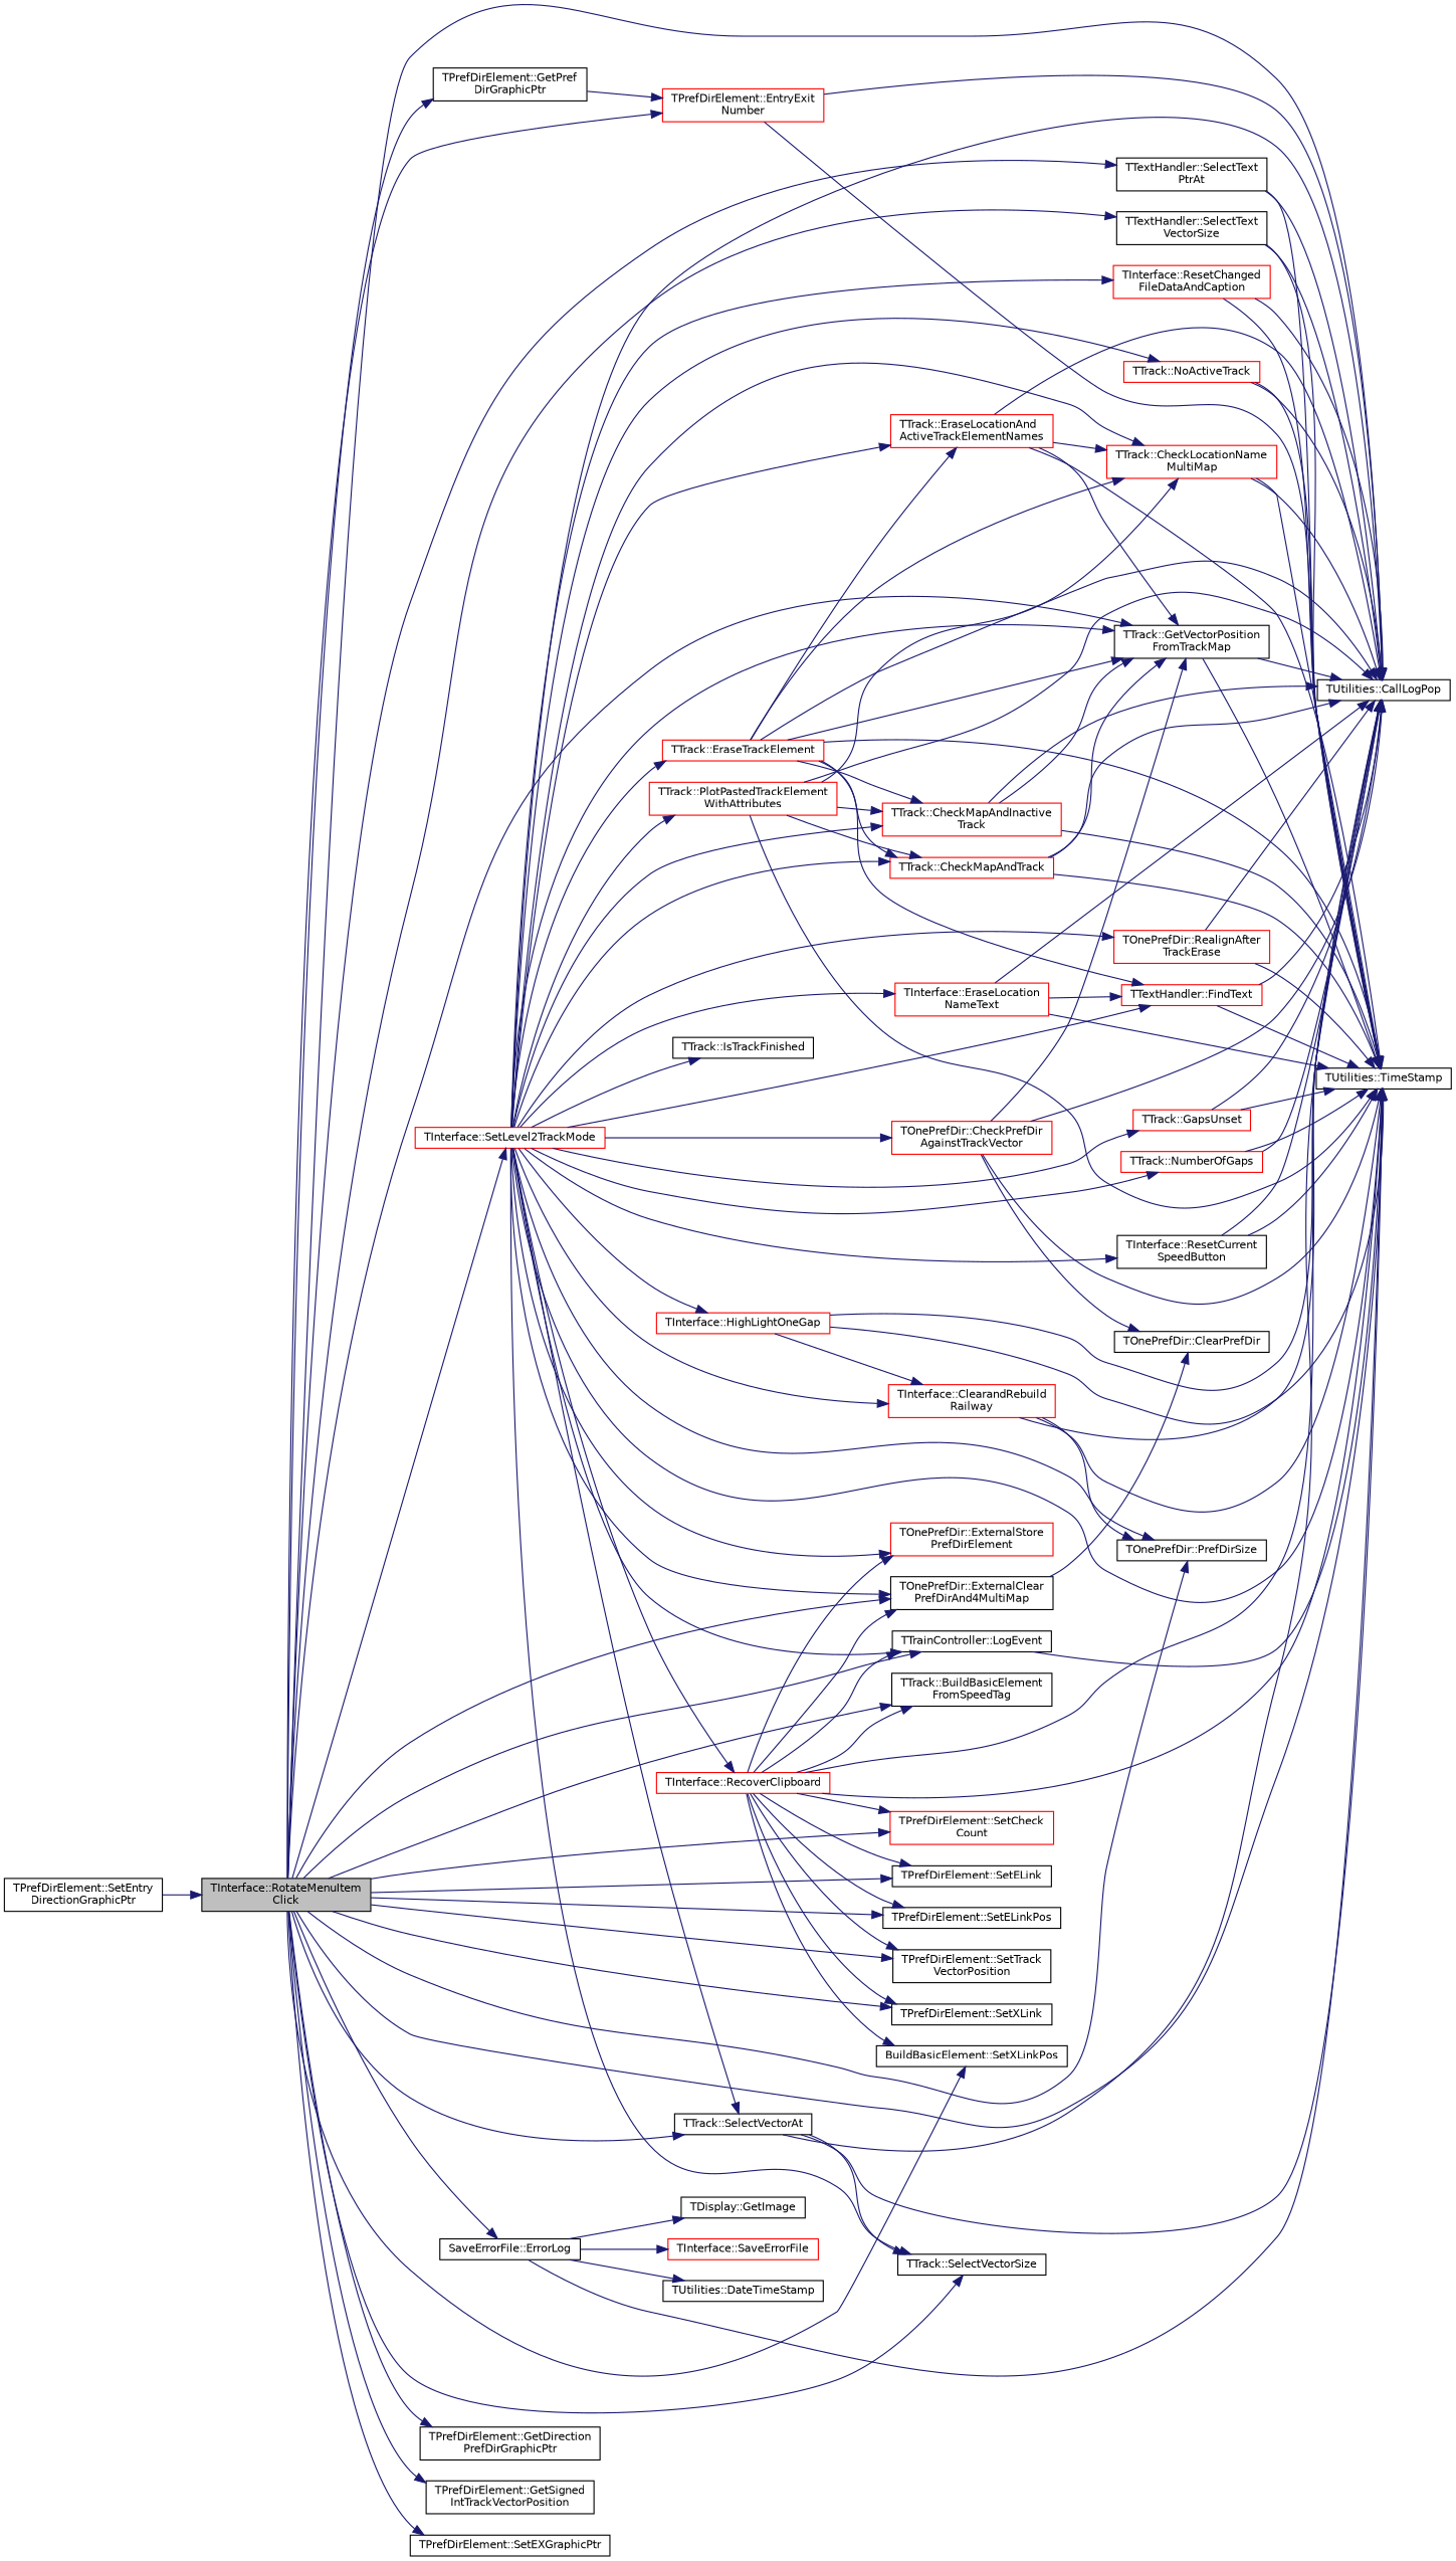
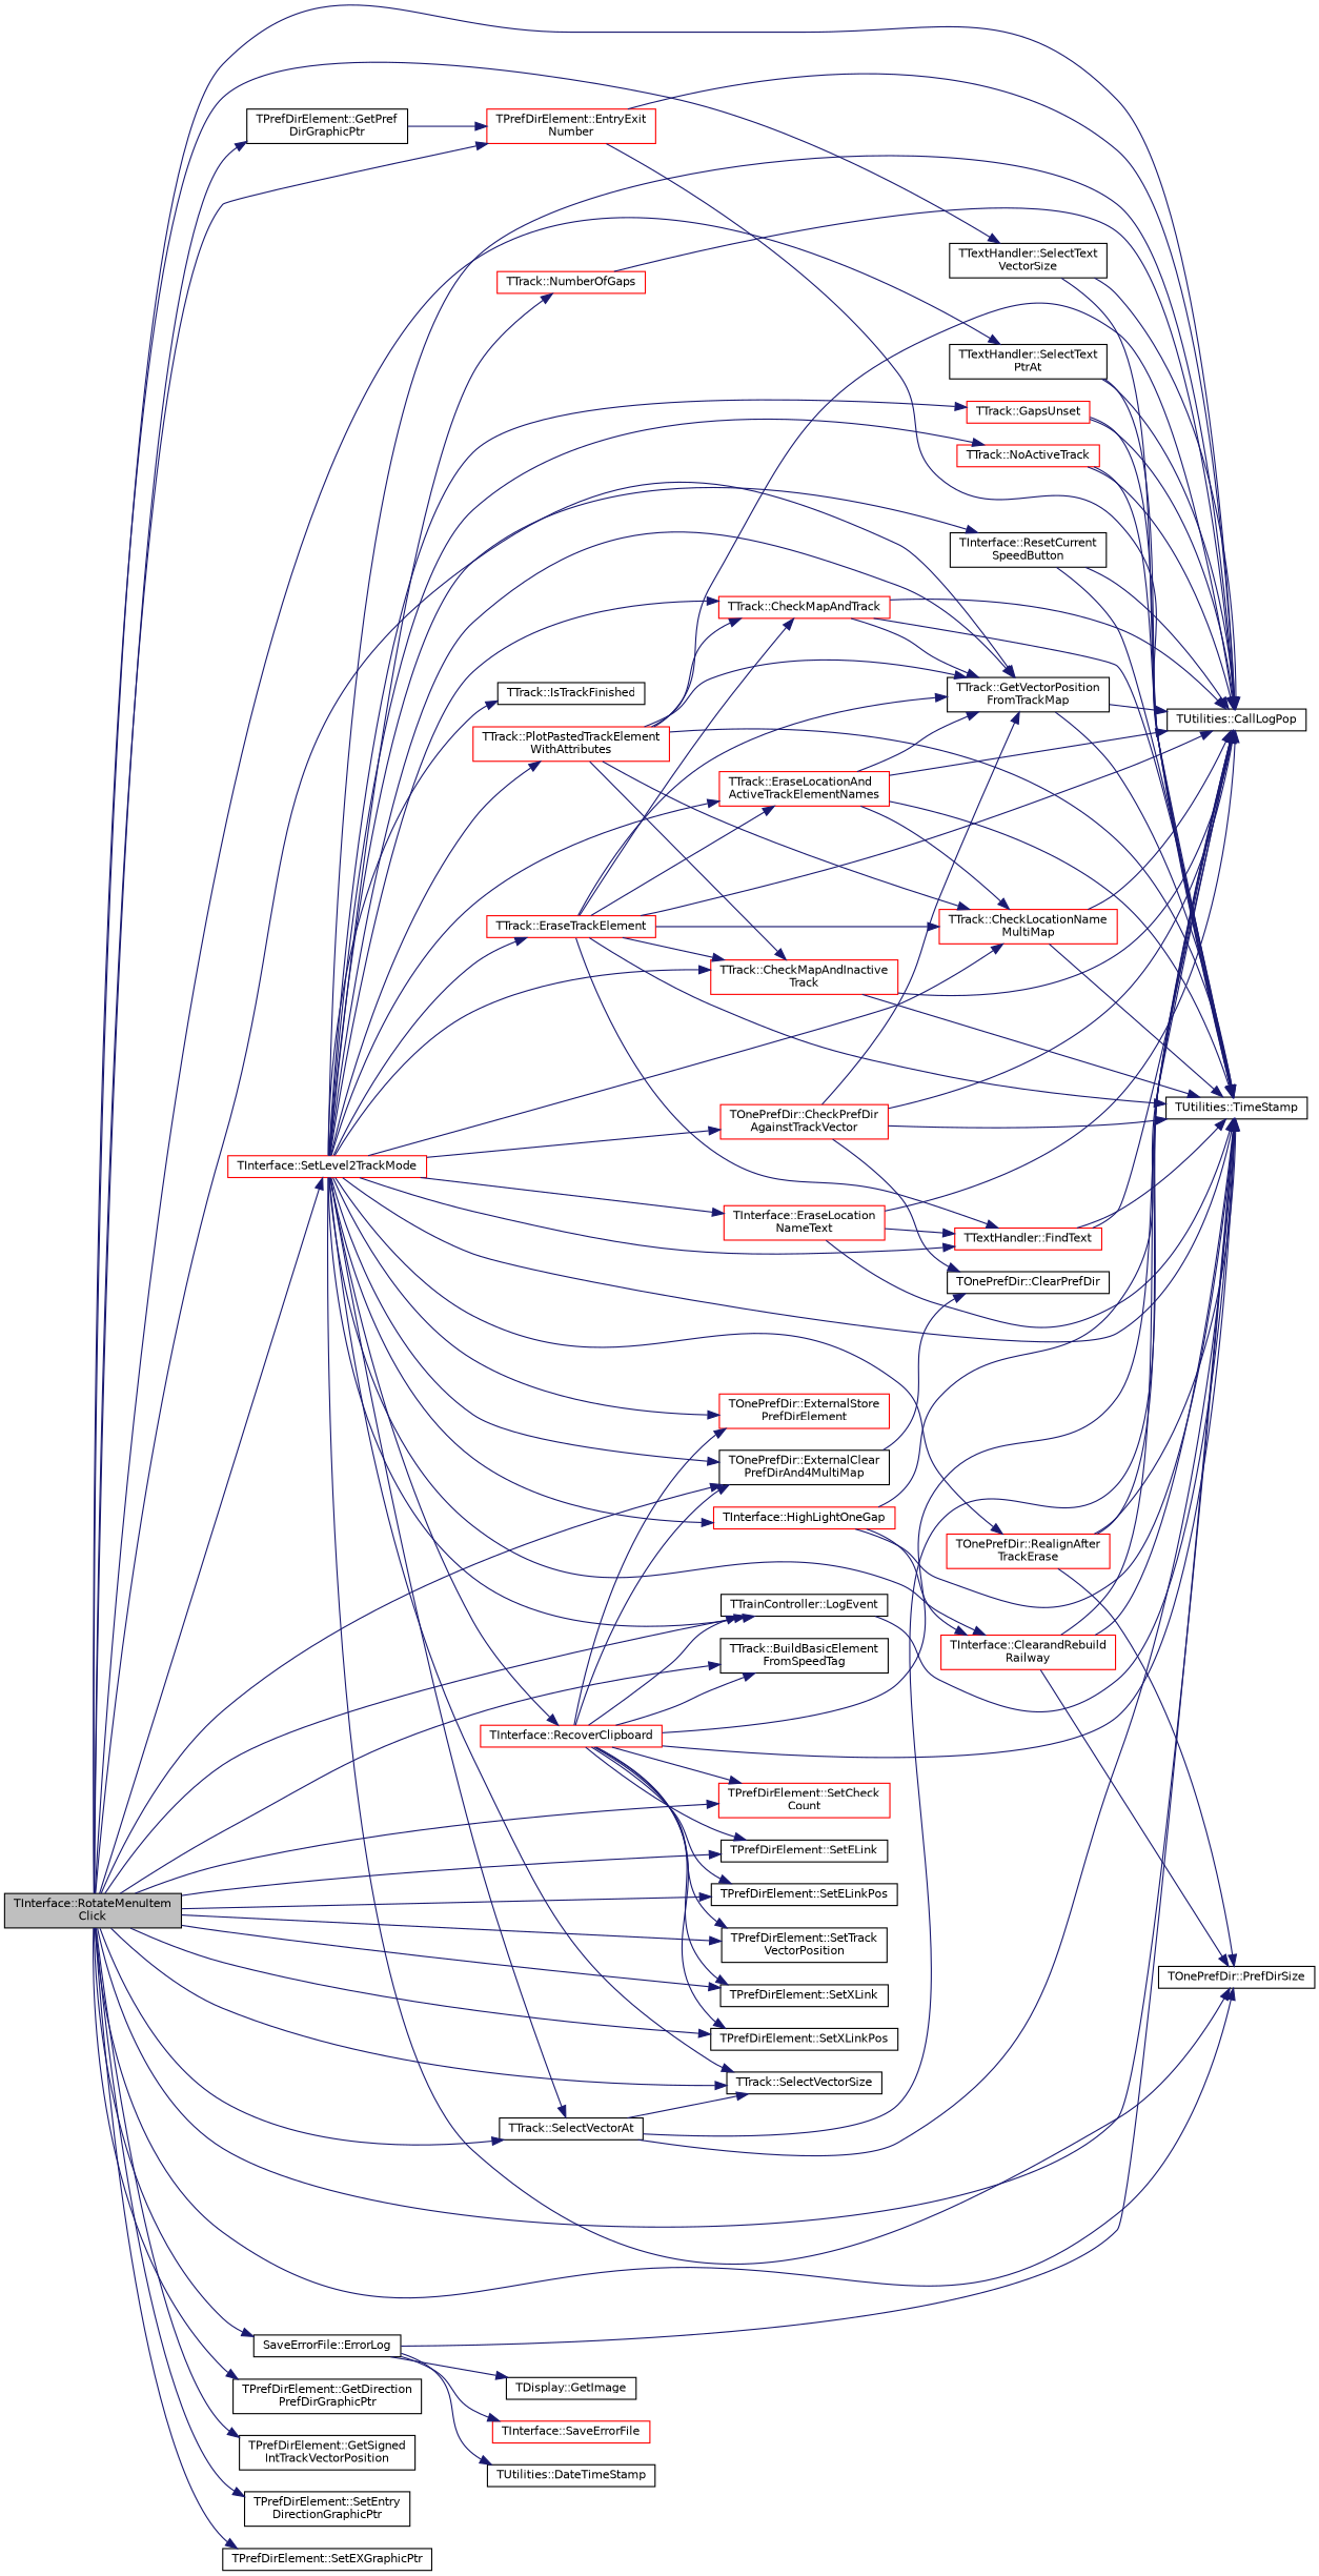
  digraph {
    rankdir=LR
    node [color=black fillcolor=white fontname=Helvetica fontsize=10 shape=record style=filled]
    edge [color=midnightblue fontname=Helvetica fontsize=10 labelfontname=Helvetica labelfontsize=10 style=solid]
    n1 [fillcolor=grey75 fontcolor=black height=0.2 label="TInterface::RotateMenuItem\lClick" width=0.4]
    n2 [height=0.2 label="TTrack::BuildBasicElement\lFromSpeedTag" width=0.4]
    n3 [height=0.2 label="TUtilities::CallLogPop" width=0.4]
    n4 [color=red height=0.2 label="TPrefDirElement::EntryExit\lNumber" width=0.4]
    n5 [height=0.2 label="TUtilities::TimeStamp" width=0.4]
    n6 [height=0.2 label="SaveErrorFile::ErrorLog" width=0.4]
    n7 [height=0.2 label="TOnePrefDir::ExternalClear\lPrefDirAnd4MultiMap" width=0.4]
    n8 [height=0.2 label="TPrefDirElement::GetDirection\lPrefDirGraphicPtr" width=0.4]
    n9 [height=0.2 label="TPrefDirElement::GetPref\lDirGraphicPtr" width=0.4]
    n10 [height=0.2 label="TPrefDirElement::GetSigned\lIntTrackVectorPosition" width=0.4]
    n11 [height=0.2 label="TTrack::GetVectorPosition\lFromTrackMap" width=0.4]
    n12 [height=0.2 label="TTrainController::LogEvent" width=0.4]
    n13 [height=0.2 label="TOnePrefDir::PrefDirSize" width=0.4]
    n14 [height=0.2 label="TTextHandler::SelectText\lPtrAt" width=0.4]
    n15 [height=0.2 label="TTextHandler::SelectText\lVectorSize" width=0.4]
    n16 [height=0.2 label="TTrack::SelectVectorAt" width=0.4]
    n17 [height=0.2 label="TTrack::SelectVectorSize" width=0.4]
    n18 [color=red height=0.2 label="TPrefDirElement::SetCheck\lCount" width=0.4]
    n19 [height=0.2 label="TPrefDirElement::SetELink" width=0.4]
    n20 [height=0.2 label="TPrefDirElement::SetELinkPos" width=0.4]
    n21 [height=0.2 label="TPrefDirElement::SetEntry\lDirectionGraphicPtr" width=0.4]
    n22 [height=0.2 label="TPrefDirElement::SetEXGraphicPtr" width=0.4]
    n23 [color=red height=0.2 label="TInterface::SetLevel2TrackMode" width=0.4]
    n24 [height=0.2 label="TPrefDirElement::SetTrack\lVectorPosition" width=0.4]
    n25 [height=0.2 label="TPrefDirElement::SetXLink" width=0.4]
-   n26 [height=0.2 label="BuildBasicElement::SetXLinkPos" width=0.4]
+   n26 [height=0.2 label="TPrefDirElement::SetXLinkPos" width=0.4]
    n27 [height=0.2 label="TUtilities::DateTimeStamp" width=0.4]
    n28 [height=0.2 label="TDisplay::GetImage" width=0.4]
    n29 [color=red height=0.2 label="TInterface::SaveErrorFile" width=0.4]
    n30 [height=0.2 label="TOnePrefDir::ClearPrefDir" width=0.4]
    n31 [color=red height=0.2 label="TTrack::CheckLocationName\lMultiMap" width=0.4]
    n32 [color=red height=0.2 label="TTrack::CheckMapAndInactive\lTrack" width=0.4]
    n33 [color=red height=0.2 label="TTrack::CheckMapAndTrack" width=0.4]
    n34 [color=red height=0.2 label="TOnePrefDir::CheckPrefDir\lAgainstTrackVector" width=0.4]
    n35 [color=red height=0.2 label="TInterface::ClearandRebuild\lRailway" width=0.4]
    n36 [color=red height=0.2 label="TTrack::EraseLocationAnd\lActiveTrackElementNames" width=0.4]
    n37 [color=red height=0.2 label="TInterface::EraseLocation\lNameText" width=0.4]
    n38 [color=red height=0.2 label="TTextHandler::FindText" width=0.4]
    n39 [color=red height=0.2 label="TTrack::EraseTrackElement" width=0.4]
    n40 [color=red height=0.2 label="TOnePrefDir::ExternalStore\lPrefDirElement" width=0.4]
    n41 [color=red height=0.2 label="TTrack::GapsUnset" width=0.4]
    n42 [color=red height=0.2 label="TInterface::HighLightOneGap" width=0.4]
    n43 [height=0.2 label="TTrack::IsTrackFinished" width=0.4]
    n44 [color=red height=0.2 label="TTrack::NoActiveTrack" width=0.4]
    n45 [color=red height=0.2 label="TTrack::NumberOfGaps" width=0.4]
    n46 [color=red height=0.2 label="TTrack::PlotPastedTrackElement\lWithAttributes" width=0.4]
    n47 [color=red height=0.2 label="TOnePrefDir::RealignAfter\lTrackErase" width=0.4]
    n48 [color=red height=0.2 label="TInterface::RecoverClipboard" width=0.4]
-   n49 [color=red height=0.2 label="TInterface::ResetChanged\lFileDataAndCaption" width=0.4]
    n50 [height=0.2 label="TInterface::ResetCurrent\lSpeedButton" width=0.4]
    n1 -> n2
    n1 -> n3
    n1 -> n4
    n1 -> n5
    n1 -> n6
    n1 -> n7
    n1 -> n8
    n1 -> n9
    n1 -> n10
    n1 -> n11
    n1 -> n12
    n1 -> n13
    n1 -> n14
    n1 -> n15
    n1 -> n16
    n1 -> n17
    n1 -> n18
    n1 -> n19
    n1 -> n20
-   n21 -> n1
+   n1 -> n21
    n1 -> n22
    n1 -> n23
    n1 -> n24
    n1 -> n25
    n1 -> n26
    n4 -> n3
    n4 -> n5
    n6 -> n5
    n6 -> n27
    n6 -> n28
    n6 -> n29
    n7 -> n30
    n9 -> n4
    n11 -> n3
    n11 -> n5
    n12 -> n5
    n14 -> n3
    n14 -> n5
    n15 -> n3
    n15 -> n5
    n16 -> n3
    n16 -> n5
    n16 -> n17
    n23 -> n3
    n23 -> n5
    n23 -> n7
    n23 -> n11
    n23 -> n12
    n23 -> n13
    n23 -> n16
    n23 -> n17
    n23 -> n31
    n23 -> n32
    n23 -> n33
    n23 -> n34
    n23 -> n35
    n23 -> n36
    n23 -> n37
    n23 -> n38
    n23 -> n39
    n23 -> n40
    n23 -> n41
    n23 -> n42
    n23 -> n43
    n23 -> n44
    n23 -> n45
    n23 -> n46
    n23 -> n47
    n23 -> n48
-   n23 -> n49
    n23 -> n50
    n31 -> n3
    n31 -> n5
    n32 -> n3
    n32 -> n5
    n33 -> n3
    n33 -> n5
    n33 -> n11
    n34 -> n3
    n34 -> n5
    n34 -> n11
    n34 -> n30
    n35 -> n3
    n35 -> n5
    n35 -> n13
    n36 -> n3
    n36 -> n5
    n36 -> n11
    n36 -> n31
    n37 -> n3
    n37 -> n5
    n37 -> n38
    n38 -> n3
    n38 -> n5
    n39 -> n3
    n39 -> n5
    n39 -> n11
    n39 -> n31
    n39 -> n32
    n39 -> n33
    n39 -> n36
    n39 -> n38
    n41 -> n3
    n41 -> n5
    n42 -> n3
    n42 -> n5
    n42 -> n35
    n44 -> n3
    n44 -> n5
    n45 -> n3
-   n45 -> n5
    n46 -> n3
    n46 -> n5
-   n32 -> n11
+   n46 -> n11
    n46 -> n31
    n46 -> n32
    n46 -> n33
    n47 -> n3
    n47 -> n5
+   n47 -> n13
    n48 -> n2
    n48 -> n3
    n48 -> n5
    n48 -> n7
    n48 -> n12
    n48 -> n18
    n48 -> n19
    n48 -> n20
    n48 -> n24
    n48 -> n25
    n48 -> n26
    n48 -> n40
-   n49 -> n3
-   n49 -> n5
    n50 -> n3
    n50 -> n5
  }
